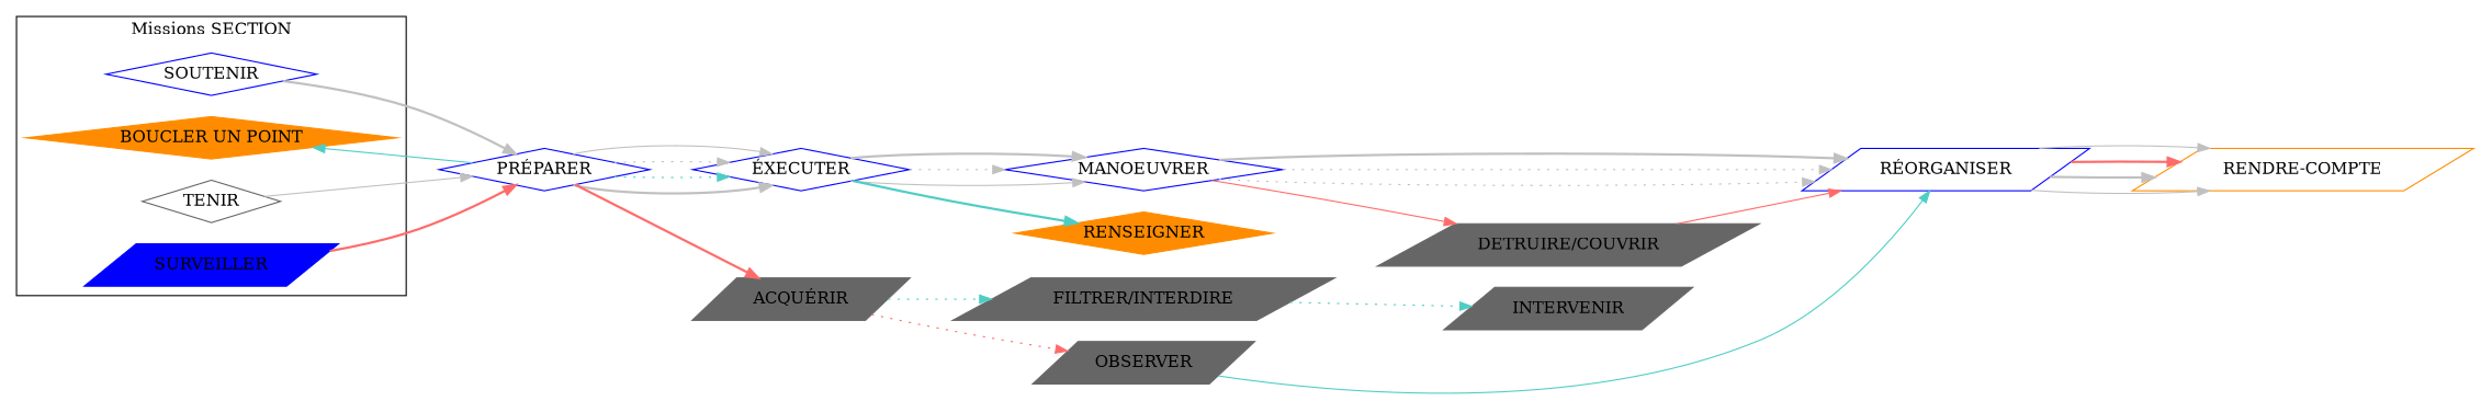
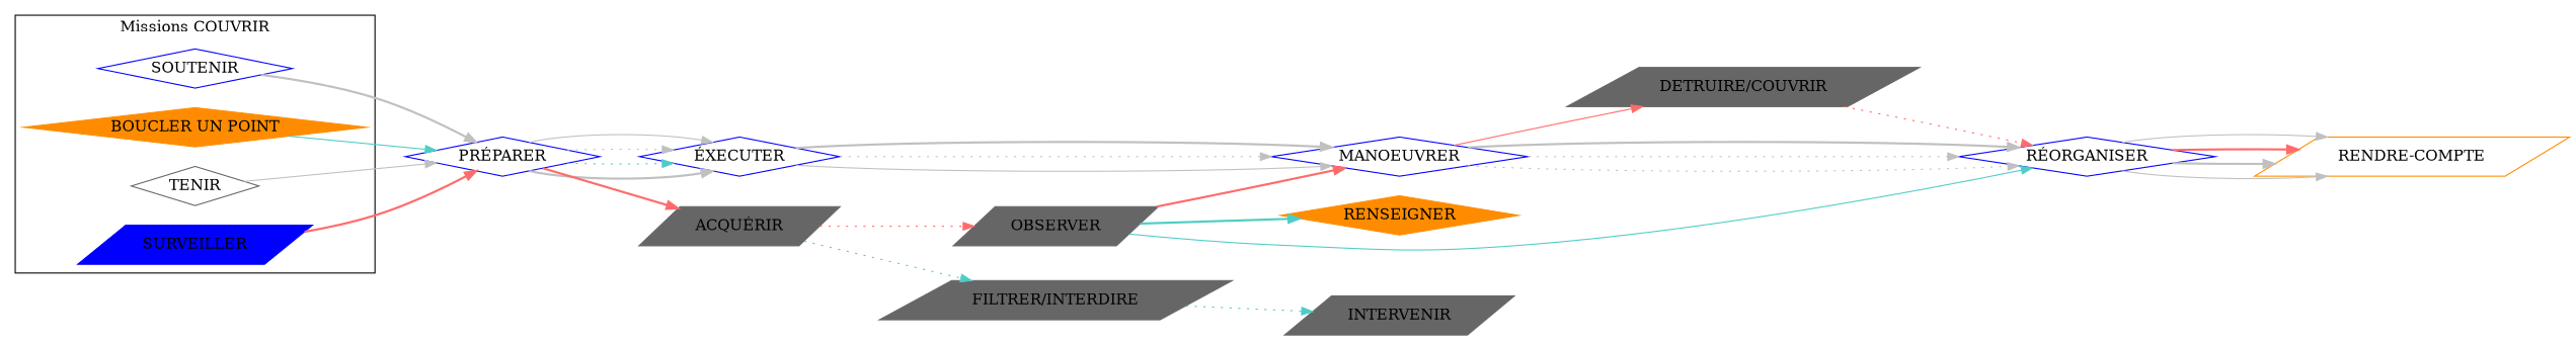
  digraph {
    rankdir=LR
    node [color=blue shape=parallelogram style=filled]
    edge [color=grey splines=true style=bold]
    SOUTENIR [shape=diamond style=""]
    "BOUCLER UN POINT" [color=darkorange shape=diamond]
    TENIR [color=gray40 shape=diamond style=""]
    SURVEILLER
    "PRÉPARER" [shape=diamond style=""]
    "ÉXECUTER" [shape=diamond style=""]
    "ACQUÉRIR" [color=gray40]
    MANOEUVRER [shape=diamond style=""]
    RENSEIGNER [color=darkorange shape=diamond]
    "FILTRER/INTERDIRE" [color=gray40]
    OBSERVER [color=gray40]
-   "RÉORGANISER" [style=""]
+   "RÉORGANISER" [shape=diamond style=""]
    "DETRUIRE/COUVRIR" [color=gray40]
    "RENDRE-COMPTE" [color=darkorange style=""]
    INTERVENIR [color=gray40]
    subgraph cluster_1 {
-     label="Missions SECTION"
+     label="Missions COUVRIR"
      rank=same
      SOUTENIR
      "BOUCLER UN POINT"
      TENIR
      SURVEILLER
    }
    SOUTENIR -> "PRÉPARER"
-   "PRÉPARER" -> "BOUCLER UN POINT" [color="#4ECDC4" style=solid]
+   "BOUCLER UN POINT" -> "PRÉPARER" [color="#4ECDC4" style=solid]
    TENIR -> "PRÉPARER" [style=solid]
    SURVEILLER -> "PRÉPARER" [color="#FF6B6B"]
    "PRÉPARER" -> "ÉXECUTER"
    "PRÉPARER" -> "ÉXECUTER" [color="#4ECDC4" style=dotted]
    "PRÉPARER" -> "ÉXECUTER" [style=dotted]
    "PRÉPARER" -> "ÉXECUTER" [style=solid]
    "PRÉPARER" -> "ACQUÉRIR" [color="#FF6B6B"]
    "ÉXECUTER" -> MANOEUVRER [style=solid]
    "ÉXECUTER" -> MANOEUVRER [style=dotted]
    "ÉXECUTER" -> MANOEUVRER
-   "ÉXECUTER" -> RENSEIGNER [color="#4ECDC4"]
+   OBSERVER -> RENSEIGNER [color="#4ECDC4"]
    "ACQUÉRIR" -> "FILTRER/INTERDIRE" [color="#4ECDC4" style=dotted]
    "ACQUÉRIR" -> OBSERVER [color="#FF6B6B" style=dotted]
    MANOEUVRER -> "RÉORGANISER" [style=dotted]
    MANOEUVRER -> "RÉORGANISER" [style=dotted]
    MANOEUVRER -> "RÉORGANISER"
    MANOEUVRER -> "DETRUIRE/COUVRIR" [color="#FF6B6B" style=solid]
    "FILTRER/INTERDIRE" -> INTERVENIR [color="#4ECDC4" style=dotted]
+   OBSERVER -> MANOEUVRER [color="#FF6B6B"]
    OBSERVER -> "RÉORGANISER" [color="#4ECDC4" style=solid]
    "RÉORGANISER" -> "RENDRE-COMPTE" [style=solid]
    "RÉORGANISER" -> "RENDRE-COMPTE"
    "RÉORGANISER" -> "RENDRE-COMPTE" [color="#FF6B6B"]
    "RÉORGANISER" -> "RENDRE-COMPTE" [style=solid]
-   "DETRUIRE/COUVRIR" -> "RÉORGANISER" [color="#FF6B6B" style=solid]
+   "DETRUIRE/COUVRIR" -> "RÉORGANISER" [color="#FF6B6B" style=dotted]
  }
